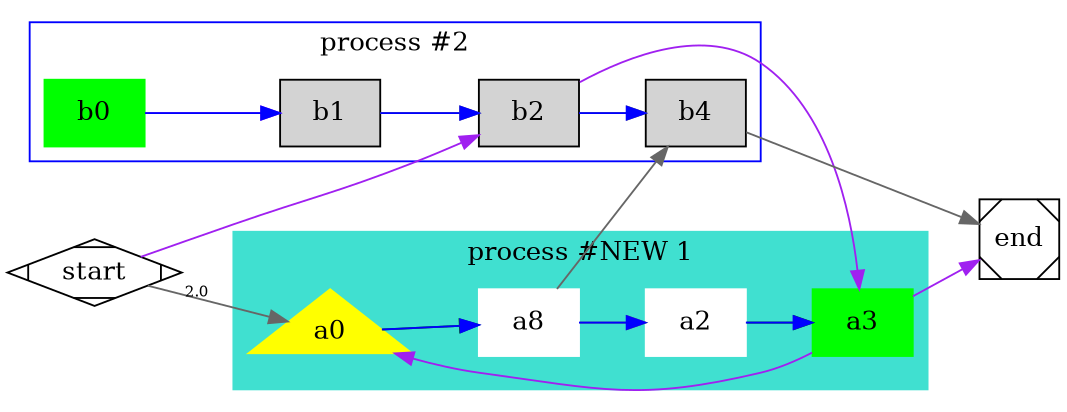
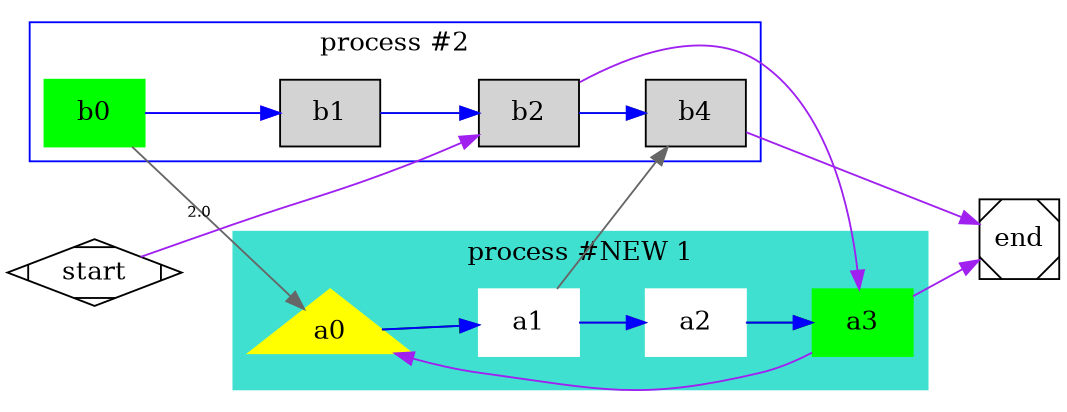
  digraph {
    concentrate=true
    rankdir=LR
    node [shape=box style=filled]
    edge [color=blue]
    n1 [color=yellow filled=true label=a0 shape=triangle]
-   n2 [color=white label=a8]
+   n2 [color=white label=a1]
    n3 [color=white label=a2]
    n4 [color=green label=a3]
    n5 [color=green label=b0]
    n6 [label=b1]
    n7 [label=b2]
    n8 [label=b4]
    n9 [label=end shape=Msquare style=""]
    n10 [label=start shape=Mdiamond style=""]
    subgraph cluster_1 {
      color=Turquoise
      label="process #NEW 1"
      style=filled
      n1
      n2
      n3
      n4
    }
    subgraph cluster_2 {
      color=blue
      label="process #2"
      n5
      n6
      n7
      n8
    }
    n1 -> n2 [color=darkgreen]
    n1 -> n2
    n2 -> n3 [color=gray40]
    n2 -> n3
    n2 -> n8 [color=gray40]
    n3 -> n4 [color=darkgreen]
    n3 -> n4
    n4 -> n1 [color=purple]
    n4 -> n9 [color=purple]
    n5 -> n6 [color=purple]
    n5 -> n6
    n6 -> n7 [color=gray40]
    n6 -> n7
    n7 -> n4 [color=purple]
    n7 -> n8 [color=gray40]
    n7 -> n8
-   n8 -> n9 [color=gray40]
-   n10 -> n1 [color=gray40 fontsize=8.0 xlabel=2.0]
+   n8 -> n9 [color=purple]
+   n5 -> n1 [color=gray40 fontsize=8.0 xlabel=2.0]
    n10 -> n7 [color=purple]
  }
